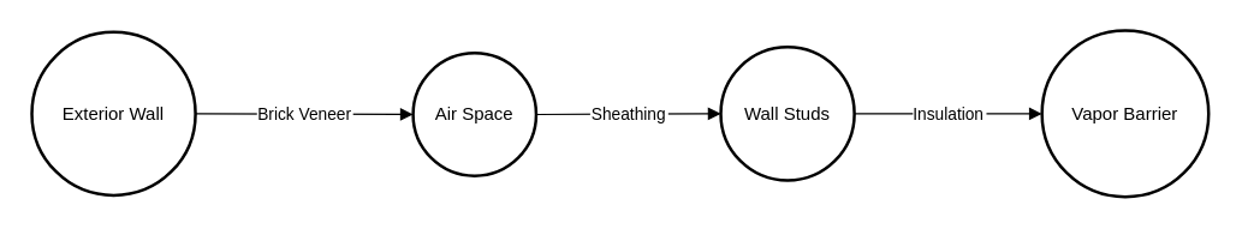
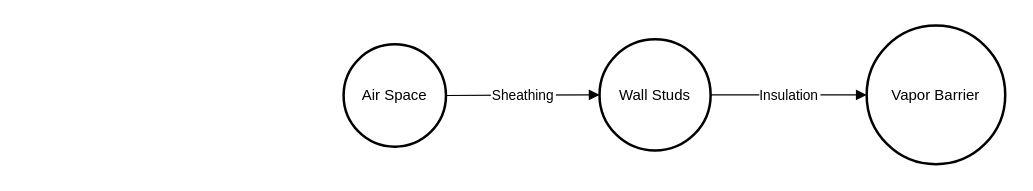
  <mxCell id="0" />
  <mxCell id="1" parent="0" />
- <mxCell id="2" value="Exterior Wall" style="ellipse;aspect=fixed;strokeWidth=2;whiteSpace=wrap;" vertex="1" parent="1"><mxGeometry x="20" y="21" width="109" height="109" as="geometry" /></mxCell>
  <mxCell id="3" value="Air Space" style="ellipse;aspect=fixed;strokeWidth=2;whiteSpace=wrap;" vertex="1" parent="1"><mxGeometry x="274" y="35" width="82" height="82" as="geometry" /></mxCell>
  <mxCell id="4" value="Wall Studs" style="ellipse;aspect=fixed;strokeWidth=2;whiteSpace=wrap;" vertex="1" parent="1"><mxGeometry x="479" y="31" width="89" height="89" as="geometry" /></mxCell>
  <mxCell id="5" value="Vapor Barrier" style="ellipse;aspect=fixed;strokeWidth=2;whiteSpace=wrap;" vertex="1" parent="1"><mxGeometry x="693" y="20" width="111" height="111" as="geometry" /></mxCell>
- <mxCell id="6" value="Brick Veneer" style="curved=1;startArrow=none;endArrow=block;exitX=1;exitY=0.5;entryX=0;entryY=0.49;" edge="1" parent="1" source="2" target="3"><mxGeometry relative="1" as="geometry"><Array as="points" /></mxGeometry></mxCell>
  <mxCell id="7" value="Sheathing" style="curved=1;startArrow=none;endArrow=block;exitX=0.99;exitY=0.49;entryX=0.01;entryY=0.5;" edge="1" parent="1" source="3" target="4"><mxGeometry relative="1" as="geometry"><Array as="points" /></mxGeometry></mxCell>
  <mxCell id="8" value="Insulation" style="curved=1;startArrow=none;endArrow=block;exitX=1.01;exitY=0.5;entryX=0;entryY=0.5;" edge="1" parent="1" source="4" target="5"><mxGeometry relative="1" as="geometry"><Array as="points" /></mxGeometry></mxCell>
